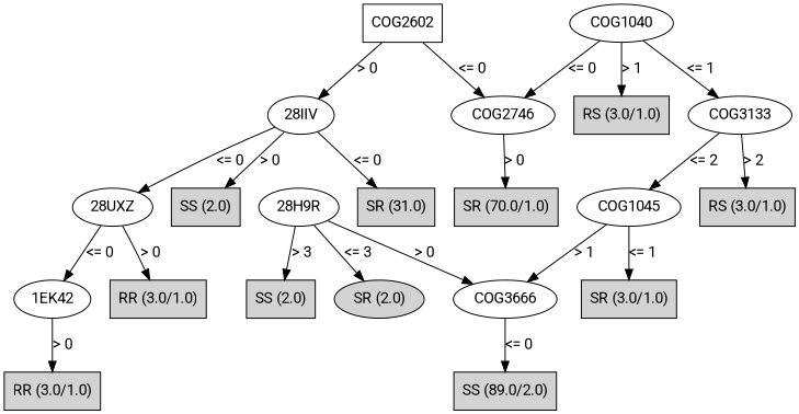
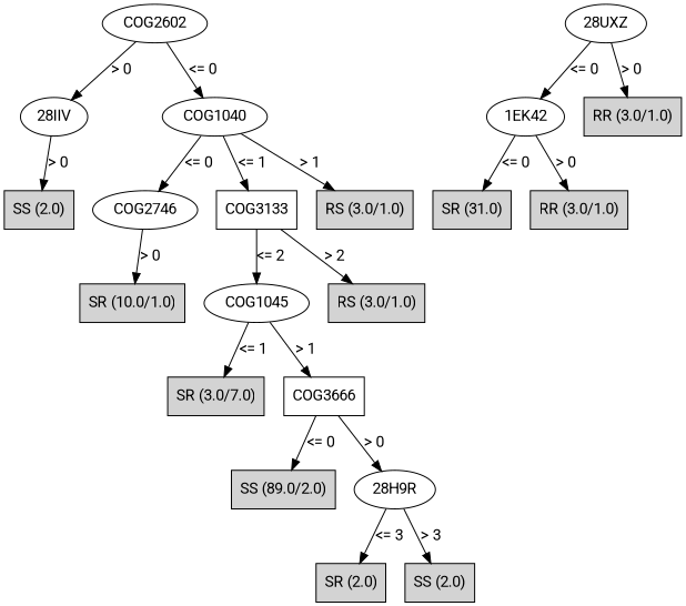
  digraph {
    fontname=Roboto
    node [fontname=Roboto shape=box style=filled]
    edge [fontname=Roboto]
-   n1 [label=COG2602 style=""]
+   n1 [label=COG2602 shape="" style=""]
    n2 [label=COG2746 shape="" style=""]
    n3 [label="28IIV" shape="" style=""]
-   n4 [label="SR (70.0/1.0)"]
+   n4 [label="SR (10.0/1.0)"]
    n5 [label="28UXZ" shape="" style=""]
    n6 [label="SS (2.0)"]
    n7 [label=COG1040 shape="" style=""]
-   n8 [label=COG3133 shape="" style=""]
+   n8 [label=COG3133 style=""]
    n9 [label="RS (3.0/1.0)"]
    n10 [label=COG1045 shape="" style=""]
    n11 [label="RS (3.0/1.0)"]
-   n12 [label="SR (3.0/1.0)"]
-   n13 [label=COG3666 shape="" style=""]
+   n12 [label="SR (3.0/7.0)"]
+   n13 [label=COG3666 style=""]
    n14 [label="SS (89.0/2.0)"]
    n15 [label="28H9R" shape="" style=""]
-   n16 [label="SR (2.0)" shape=ellipse]
+   n16 [label="SR (2.0)"]
    n17 [label="SS (2.0)"]
    n18 [label="1EK42" shape="" style=""]
    n19 [label="RR (3.0/1.0)"]
    n20 [label="SR (31.0)"]
    n21 [label="RR (3.0/1.0)"]
-   n1 -> n2 [label="<= 0"]
+   n1 -> n7 [label="<= 0"]
    n1 -> n3 [label="> 0"]
    n2 -> n4 [label="> 0"]
-   n3 -> n5 [label="<= 0"]
    n3 -> n6 [label="> 0"]
    n5 -> n18 [label="<= 0"]
    n5 -> n19 [label="> 0"]
    n7 -> n2 [label="<= 0"]
    n7 -> n8 [label="<= 1"]
    n7 -> n9 [label="> 1"]
    n8 -> n10 [label="<= 2"]
    n8 -> n11 [label="> 2"]
    n10 -> n12 [label="<= 1"]
    n10 -> n13 [label="> 1"]
    n13 -> n14 [label="<= 0"]
-   n15 -> n13 [label="> 0"]
+   n13 -> n15 [label="> 0"]
    n15 -> n16 [label="<= 3"]
    n15 -> n17 [label="> 3"]
-   n3 -> n20 [label="<= 0"]
+   n18 -> n20 [label="<= 0"]
    n18 -> n21 [label="> 0"]
  }
